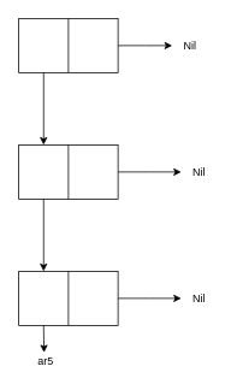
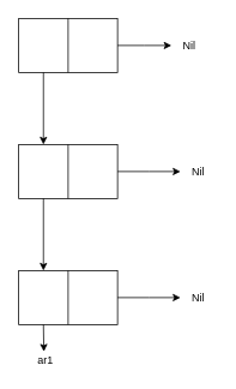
  <mxCell id="0" />
  <mxCell id="1" parent="0" />
  <mxCell id="2" value="" style="group" parent="1" vertex="1" connectable="0"><mxGeometry x="20" y="160" width="110" height="60" as="geometry" /></mxCell>
  <mxCell id="3" value="" style="rounded=0;whiteSpace=wrap;html=1;" parent="2" vertex="1"><mxGeometry width="110" height="60" as="geometry" /></mxCell>
  <mxCell id="4" value="" style="endArrow=none;html=1;exitX=0.5;exitY=1;exitDx=0;exitDy=0;entryX=0.5;entryY=0;entryDx=0;entryDy=0;" parent="2" source="3" target="3" edge="1"><mxGeometry width="50" height="50" relative="1" as="geometry"><mxPoint x="40" y="50" as="sourcePoint" /><mxPoint x="90" as="targetPoint" /></mxGeometry></mxCell>
  <mxCell id="5" value="" style="group" parent="1" vertex="1" connectable="0"><mxGeometry x="20" y="20" width="110" height="60" as="geometry" /></mxCell>
  <mxCell id="6" value="" style="rounded=0;whiteSpace=wrap;html=1;" parent="5" vertex="1"><mxGeometry width="110" height="60" as="geometry" /></mxCell>
  <mxCell id="7" value="" style="endArrow=none;html=1;exitX=0.5;exitY=1;exitDx=0;exitDy=0;entryX=0.5;entryY=0;entryDx=0;entryDy=0;" parent="5" source="6" target="6" edge="1"><mxGeometry width="50" height="50" relative="1" as="geometry"><mxPoint x="40" y="50" as="sourcePoint" /><mxPoint x="90" as="targetPoint" /></mxGeometry></mxCell>
  <mxCell id="8" style="edgeStyle=orthogonalEdgeStyle;rounded=0;orthogonalLoop=1;jettySize=auto;html=1;exitX=1;exitY=0.5;exitDx=0;exitDy=0;" parent="1" source="6" edge="1"><mxGeometry relative="1" as="geometry"><mxPoint x="190" y="50" as="targetPoint" /></mxGeometry></mxCell>
  <mxCell id="9" style="edgeStyle=orthogonalEdgeStyle;rounded=0;orthogonalLoop=1;jettySize=auto;html=1;exitX=0.25;exitY=1;exitDx=0;exitDy=0;entryX=0.25;entryY=0;entryDx=0;entryDy=0;" parent="1" source="6" target="3" edge="1"><mxGeometry relative="1" as="geometry" /></mxCell>
  <mxCell id="10" style="edgeStyle=orthogonalEdgeStyle;rounded=0;orthogonalLoop=1;jettySize=auto;html=1;exitX=1;exitY=0.5;exitDx=0;exitDy=0;entryX=0;entryY=0.5;entryDx=0;entryDy=0;" parent="1" source="3" edge="1"><mxGeometry relative="1" as="geometry"><mxPoint x="200" y="190" as="targetPoint" /></mxGeometry></mxCell>
  <mxCell id="11" style="edgeStyle=orthogonalEdgeStyle;rounded=0;orthogonalLoop=1;jettySize=auto;html=1;exitX=0.25;exitY=1;exitDx=0;exitDy=0;entryX=0.25;entryY=0;entryDx=0;entryDy=0;" parent="1" source="3" edge="1" target="14"><mxGeometry relative="1" as="geometry"><mxPoint x="48" y="250" as="targetPoint" /></mxGeometry></mxCell>
  <mxCell id="12" value="Nil" style="text;html=1;strokeColor=none;fillColor=none;align=center;verticalAlign=middle;whiteSpace=wrap;rounded=0;" parent="1" vertex="1"><mxGeometry x="200" y="180" width="40" height="20" as="geometry" /></mxCell>
  <mxCell id="13" value="" style="group" vertex="1" connectable="0" parent="1"><mxGeometry x="20" y="300" width="110" height="60" as="geometry" /></mxCell>
  <mxCell id="14" value="" style="rounded=0;whiteSpace=wrap;html=1;" vertex="1" parent="13"><mxGeometry width="110" height="60" as="geometry" /></mxCell>
  <mxCell id="15" value="" style="endArrow=none;html=1;exitX=0.5;exitY=1;exitDx=0;exitDy=0;entryX=0.5;entryY=0;entryDx=0;entryDy=0;" edge="1" parent="13" source="14" target="14"><mxGeometry width="50" height="50" relative="1" as="geometry"><mxPoint x="40" y="50" as="sourcePoint" /><mxPoint x="90" as="targetPoint" /></mxGeometry></mxCell>
  <mxCell id="16" style="edgeStyle=orthogonalEdgeStyle;rounded=0;orthogonalLoop=1;jettySize=auto;html=1;exitX=1;exitY=0.5;exitDx=0;exitDy=0;entryX=0;entryY=0.5;entryDx=0;entryDy=0;" edge="1" source="14" parent="1"><mxGeometry relative="1" as="geometry"><mxPoint x="200" y="330" as="targetPoint" /></mxGeometry></mxCell>
- <mxCell id="17" value="ar5" style="text;html=1;strokeColor=none;fillColor=none;align=center;verticalAlign=middle;whiteSpace=wrap;rounded=0;" vertex="1" parent="1"><mxGeometry x="30" y="390" width="40" height="20" as="geometry" /></mxCell>
+ <mxCell id="17" value="ar1" style="text;html=1;strokeColor=none;fillColor=none;align=center;verticalAlign=middle;whiteSpace=wrap;rounded=0;" vertex="1" parent="1"><mxGeometry x="30" y="390" width="40" height="20" as="geometry" /></mxCell>
  <mxCell id="18" style="edgeStyle=orthogonalEdgeStyle;rounded=0;orthogonalLoop=1;jettySize=auto;html=1;exitX=0.25;exitY=1;exitDx=0;exitDy=0;" edge="1" source="14" parent="1"><mxGeometry relative="1" as="geometry"><mxPoint x="48" y="390" as="targetPoint" /></mxGeometry></mxCell>
  <mxCell id="19" value="Nil" style="text;html=1;strokeColor=none;fillColor=none;align=center;verticalAlign=middle;whiteSpace=wrap;rounded=0;" vertex="1" parent="1"><mxGeometry x="200" y="320" width="40" height="20" as="geometry" /></mxCell>
  <mxCell id="20" value="Nil" style="text;html=1;strokeColor=none;fillColor=none;align=center;verticalAlign=middle;whiteSpace=wrap;rounded=0;" vertex="1" parent="1"><mxGeometry x="190" y="40" width="40" height="20" as="geometry" /></mxCell>
